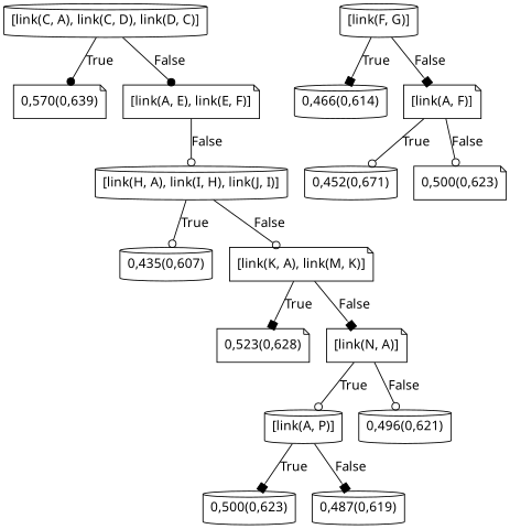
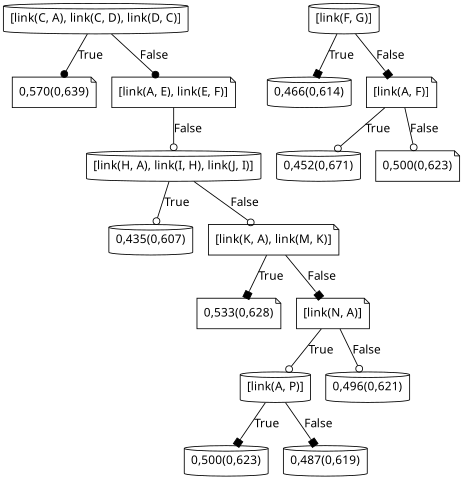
  digraph {
    fontname="Noto Sans"
    node [fontname="Noto Sans" shape=cylinder]
    edge [arrowhead=odot fontname="Noto Sans"]
    n1 [label="[link(C, A), link(C, D), link(D, C)]"]
    n2 [label="0,570(0,639)" shape=note]
    n3 [label="[link(A, E), link(E, F)]" shape=note]
    n4 [label="[link(H, A), link(I, H), link(J, I)]"]
    n5 [label="[link(F, G)]"]
    n6 [label="0,466(0,614)"]
    n7 [label="[link(A, F)]" shape=note]
    n8 [label="0,435(0,607)"]
    n9 [label="[link(K, A), link(M, K)]" shape=note]
    n10 [label="0,452(0,671)"]
    n11 [label="0,500(0,623)" shape=note]
-   n12 [label="0,523(0,628)" shape=note]
+   n12 [label="0,533(0,628)" shape=note]
    n13 [label="[link(N, A)]" shape=note]
    n14 [label="[link(A, P)]"]
    n15 [label="0,496(0,621)"]
    n16 [label="0,500(0,623)"]
    n17 [label="0,487(0,619)"]
    n1 -> n2 [arrowhead=dot label=True]
    n1 -> n3 [arrowhead=dot label=False]
    n3 -> n4 [label=False]
    n4 -> n8 [label=True]
    n4 -> n9 [label=False]
    n5 -> n6 [arrowhead=box label=True]
    n5 -> n7 [arrowhead=box label=False]
    n7 -> n10 [label=True]
    n7 -> n11 [label=False]
    n9 -> n12 [arrowhead=box label=True]
    n9 -> n13 [arrowhead=box label=False]
    n13 -> n14 [label=True]
    n13 -> n15 [label=False]
    n14 -> n16 [arrowhead=box label=True]
    n14 -> n17 [arrowhead=box label=False]
  }
